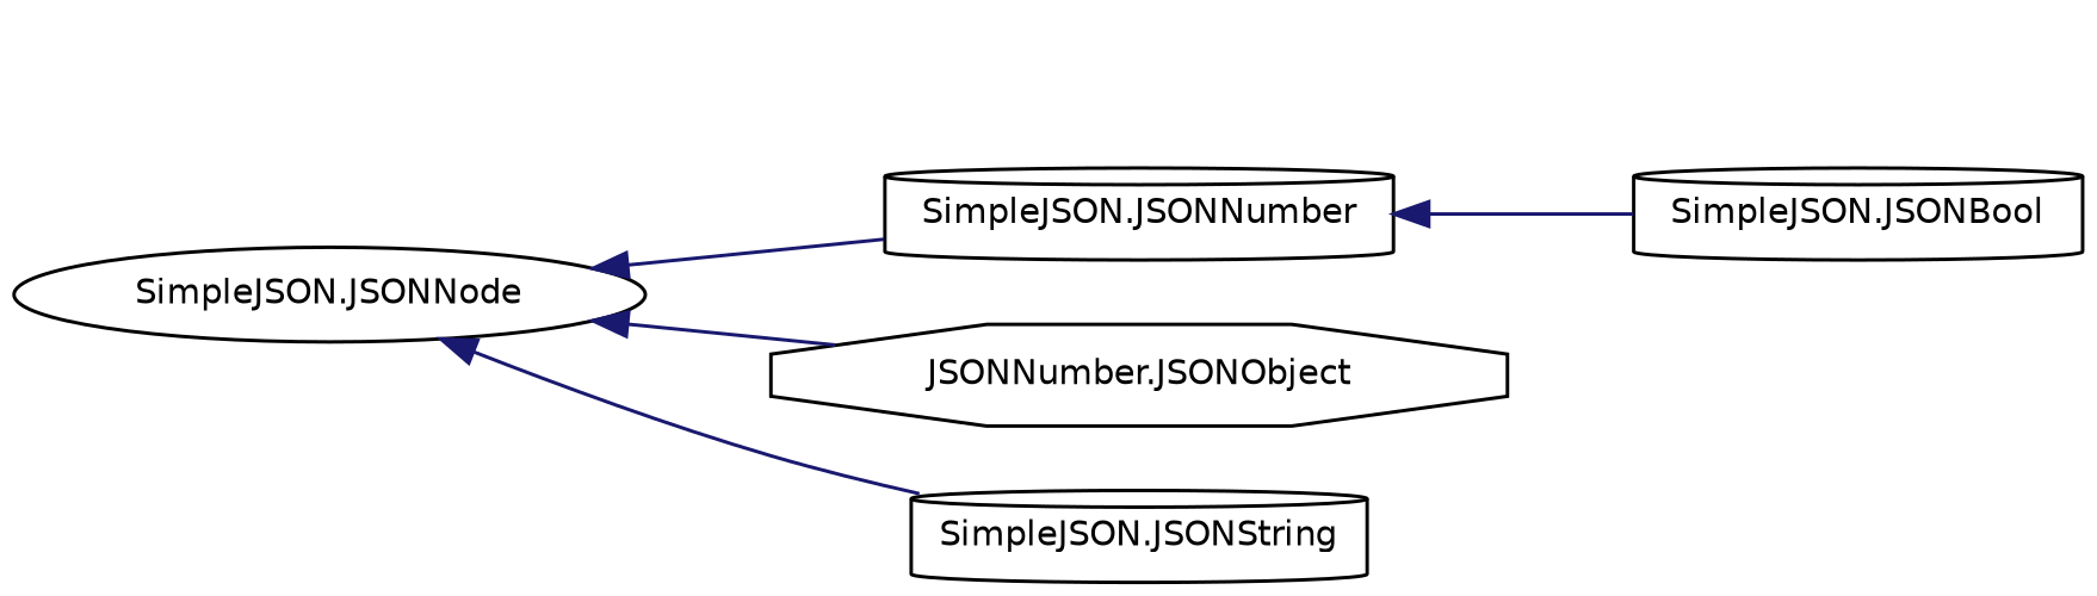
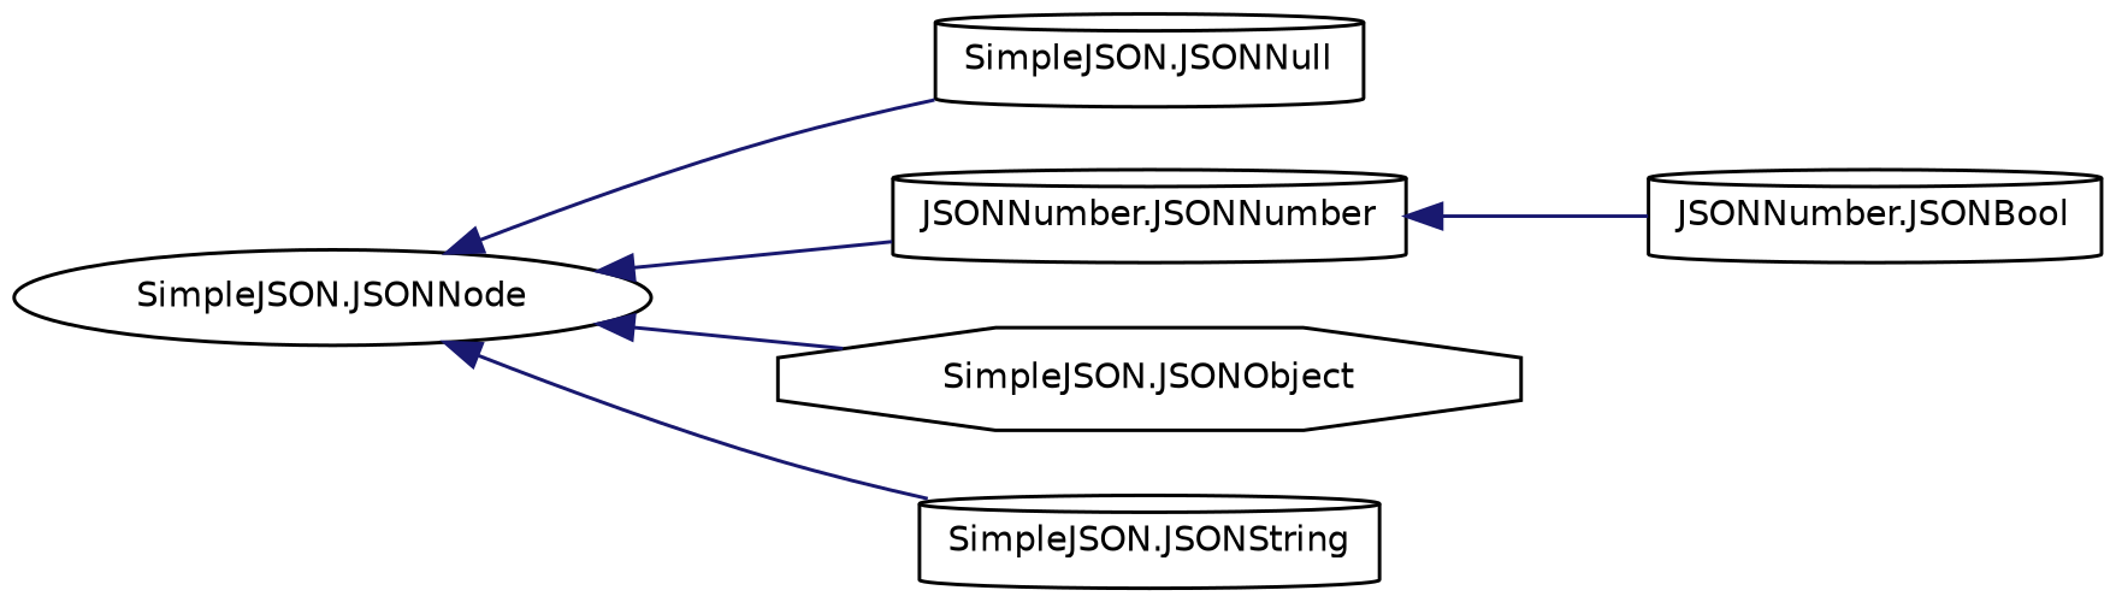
  digraph {
    rankdir=LR
    node [color=black fillcolor=white fontname=Helvetica fontsize=10 shape=cylinder style=filled]
    edge [color=midnightblue dir=back fontname=Helvetica fontsize=10 labelfontname=Helvetica labelfontsize=10 style=solid]
    n1 [height=0.2 label="SimpleJSON.JSONNode" shape=ellipse width=0.4]
-   n3 [height=0.2 label="SimpleJSON.JSONNumber" width=0.4]
-   n4 [height=0.2 label="JSONNumber.JSONObject" shape=octagon width=0.4]
+   n2 [height=0.2 label="SimpleJSON.JSONNull" width=0.4]
+   n3 [height=0.2 label="JSONNumber.JSONNumber" width=0.4]
+   n4 [height=0.2 label="SimpleJSON.JSONObject" shape=octagon width=0.4]
    n5 [height=0.2 label="SimpleJSON.JSONString" width=0.4]
-   n6 [height=0.2 label="SimpleJSON.JSONBool" width=0.4]
+   n6 [height=0.2 label="JSONNumber.JSONBool" width=0.4]
+   n1 -> n2
    n1 -> n3
    n1 -> n4
    n1 -> n5
    n3 -> n6
  }
